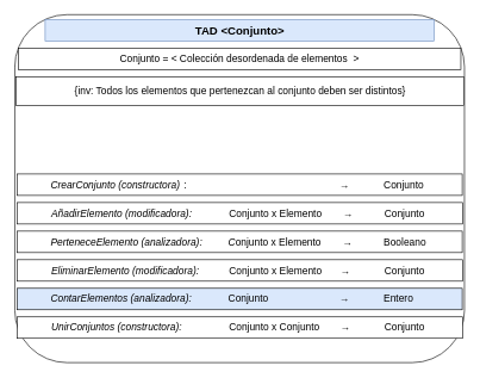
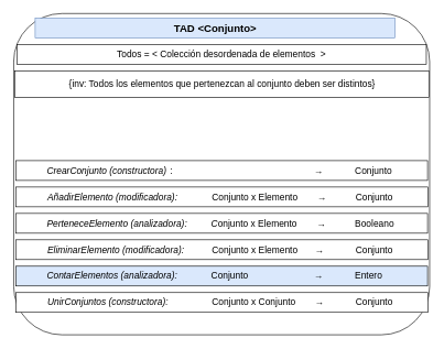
  <mxCell id="0" />
  <mxCell id="1" parent="0" />
  <mxCell id="2" value="" style="rounded=1;whiteSpace=wrap;html=1;" parent="1" vertex="1"><mxGeometry x="20" y="20" width="630" height="487" as="geometry" /></mxCell>
- <mxCell id="3" value="TAD &amp;lt;Conjunto&amp;gt;" style="rounded=0;whiteSpace=wrap;html=1;fontStyle=1;fontSize=16;fillColor=#dae8fc;strokeColor=#6c8ebf;" parent="1" vertex="1"><mxGeometry x="62.5" y="27" width="545" height="30" as="geometry" /></mxCell>
- <mxCell id="4" value="Conjunto = &amp;lt; Colección desordenada de elementos&amp;nbsp; &amp;gt;" style="rounded=0;whiteSpace=wrap;html=1;fontSize=14;" parent="1" vertex="1"><mxGeometry x="25" y="67" width="620" height="30" as="geometry" /></mxCell>
+ <mxCell id="3" value="TAD &amp;lt;Conjunto&amp;gt;" style="rounded=0;whiteSpace=wrap;html=1;fontStyle=1;fontSize=16;fillColor=#dae8fc;strokeColor=#6c8ebf;" parent="1" vertex="1"><mxGeometry x="52.5" y="27" width="545" height="30" as="geometry" /></mxCell>
+ <mxCell id="4" value="Todos = &amp;lt; Colección desordenada de elementos&amp;nbsp; &amp;gt;" style="rounded=0;whiteSpace=wrap;html=1;fontSize=14;" parent="1" vertex="1"><mxGeometry x="25" y="67" width="620" height="30" as="geometry" /></mxCell>
  <mxCell id="5" value="{inv: Todos los elementos que pertenezcan al conjunto deben ser distintos}" style="rounded=0;whiteSpace=wrap;html=1;fontSize=14;" parent="1" vertex="1"><mxGeometry x="21.88" y="107" width="627.5" height="40" as="geometry" /></mxCell>
  <mxCell id="6" value="&lt;i&gt;CrearConjunto (constructora)&lt;/i&gt;&lt;span style=&quot;white-space: pre ; font-size: 14px&quot;&gt;&#09;&lt;/span&gt;:&amp;nbsp; &amp;nbsp; &amp;nbsp; &amp;nbsp;&lt;span style=&quot;white-space: pre&quot;&gt;&#09;&lt;/span&gt;&lt;span style=&quot;white-space: pre&quot;&gt;&#09;&lt;span style=&quot;white-space: pre&quot;&gt;&#09;&lt;span style=&quot;white-space: pre&quot;&gt;&#09;&lt;/span&gt;&lt;span style=&quot;white-space: pre&quot;&gt;&#09;&lt;span style=&quot;white-space: pre;&quot;&gt;&#09;&lt;/span&gt;&lt;/span&gt;&lt;/span&gt;&lt;/span&gt;→ &lt;span style=&quot;white-space: pre&quot;&gt;&#09;&lt;span style=&quot;white-space: pre&quot;&gt;&#09;&lt;/span&gt;C&lt;/span&gt;onjunto&lt;span style=&quot;white-space: pre ; font-size: 14px&quot;&gt;&#09;&lt;/span&gt;" style="rounded=0;whiteSpace=wrap;html=1;fontSize=14;" parent="1" vertex="1"><mxGeometry x="23.13" y="243" width="623.75" height="30" as="geometry" /></mxCell>
  <mxCell id="7" value="&lt;i&gt;AñadirElemento (modificadora):&lt;/i&gt;&lt;span style=&quot;white-space: pre ; font-size: 14px&quot;&gt;&#09;&lt;/span&gt;&lt;span style=&quot;white-space: pre&quot;&gt;&lt;span style=&quot;white-space: pre&quot;&gt;&#09;&lt;/span&gt;Conjunto x E&lt;/span&gt;lemento&amp;nbsp; &amp;nbsp;&lt;span style=&quot;white-space: pre&quot;&gt;&#09;&lt;/span&gt;&amp;nbsp;→ &lt;span style=&quot;white-space: pre&quot;&gt;&#09;&lt;span style=&quot;white-space: pre&quot;&gt;&lt;span style=&quot;white-space: pre&quot;&gt;&#09;&lt;/span&gt;C&lt;/span&gt;o&lt;/span&gt;njunto&lt;span style=&quot;white-space: pre ; font-size: 14px&quot;&gt;&#09;&lt;/span&gt;" style="rounded=0;whiteSpace=wrap;html=1;fontSize=14;" parent="1" vertex="1"><mxGeometry x="23.76" y="283" width="623.75" height="30" as="geometry" /></mxCell>
  <mxCell id="8" value="&lt;i&gt;PerteneceElemento (analizadora):&lt;span style=&quot;white-space: pre&quot;&gt;&#09;&lt;span style=&quot;white-space: pre;&quot;&gt;&#09;&lt;/span&gt;C&lt;/span&gt;&lt;/i&gt;&lt;span style=&quot;white-space: pre&quot;&gt;onjunto x E&lt;/span&gt;lemento&amp;nbsp; &amp;nbsp;&lt;span style=&quot;white-space: pre&quot;&gt;&#09;&lt;/span&gt;&amp;nbsp;→ &lt;span style=&quot;white-space: pre&quot;&gt;&#09;&lt;span style=&quot;white-space: pre&quot;&gt;&#09;&lt;/span&gt;B&lt;/span&gt;ooleano&lt;span style=&quot;white-space: pre ; font-size: 14px&quot;&gt;&#09;&lt;/span&gt;" style="rounded=0;whiteSpace=wrap;html=1;fontSize=14;" parent="1" vertex="1"><mxGeometry x="23.13" y="323" width="623.75" height="30" as="geometry" /></mxCell>
  <mxCell id="9" value="&lt;i&gt;EliminarElemento (modificadora):&lt;/i&gt;&lt;span style=&quot;white-space: pre ; font-size: 14px&quot;&gt;&#09;&lt;span style=&quot;white-space: pre;&quot;&gt;&#09;&lt;/span&gt;&lt;/span&gt;&lt;span style=&quot;white-space: pre&quot;&gt;Conjunto x E&lt;/span&gt;lemento&amp;nbsp; &amp;nbsp;&amp;nbsp;&lt;span style=&quot;white-space: pre&quot;&gt;&#09;&lt;/span&gt;→ &lt;span style=&quot;white-space: pre&quot;&gt;&#09;&lt;span style=&quot;white-space: pre&quot;&gt;&#09;&lt;/span&gt;C&lt;/span&gt;onjunto&lt;span style=&quot;white-space: pre ; font-size: 14px&quot;&gt;&#09;&lt;/span&gt;" style="rounded=0;whiteSpace=wrap;html=1;fontSize=14;" parent="1" vertex="1"><mxGeometry x="23.76" y="363" width="623.75" height="30" as="geometry" /></mxCell>
  <mxCell id="10" value="&lt;i&gt;ContarElementos (analizadora):&lt;/i&gt;&lt;span style=&quot;white-space: pre ; font-size: 14px&quot;&gt;&#09;&lt;/span&gt;&lt;span style=&quot;white-space: pre&quot;&gt;&lt;span style=&quot;white-space: pre&quot;&gt;&#09;&lt;/span&gt;Conjunto&lt;/span&gt;&amp;nbsp; &amp;nbsp;&amp;nbsp;&lt;span style=&quot;white-space: pre&quot;&gt;&#09;&lt;span style=&quot;white-space: pre&quot;&gt;&#09;&lt;/span&gt;&lt;span style=&quot;white-space: pre&quot;&gt;&#09;&lt;/span&gt;&lt;/span&gt;→ &lt;span style=&quot;white-space: pre&quot;&gt;&#09;&lt;span style=&quot;white-space: pre&quot;&gt;&#09;&lt;/span&gt;E&lt;/span&gt;ntero&lt;span style=&quot;white-space: pre ; font-size: 14px&quot;&gt;&#09;&lt;/span&gt;" style="rounded=0;whiteSpace=wrap;html=1;fontSize=14;fillColor=#dae8fc;" parent="1" vertex="1"><mxGeometry x="23.13" y="403" width="623.75" height="30" as="geometry" /></mxCell>
  <mxCell id="11" value="&lt;i&gt;UnirConjuntos (constructora):&lt;/i&gt;&lt;span style=&quot;white-space: pre ; font-size: 14px&quot;&gt;&#09;&lt;/span&gt;&lt;span style=&quot;white-space: pre&quot;&gt;&lt;span style=&quot;white-space: pre&quot;&gt;&#09;&lt;span style=&quot;white-space: pre;&quot;&gt;&#09;&lt;/span&gt;C&lt;/span&gt;onjunto x Conjunto&lt;/span&gt;&amp;nbsp; &amp;nbsp;&amp;nbsp;&lt;span style=&quot;white-space: pre;&quot;&gt;&#09;&lt;/span&gt;→ &lt;span style=&quot;white-space: pre&quot;&gt;&#09;&lt;span style=&quot;white-space: pre;&quot;&gt;&#09;&lt;/span&gt;C&lt;/span&gt;onjunto&lt;span style=&quot;white-space: pre ; font-size: 14px&quot;&gt;&#09;&lt;/span&gt;" style="rounded=0;whiteSpace=wrap;html=1;fontSize=14;" parent="1" vertex="1"><mxGeometry x="23.76" y="443" width="623.75" height="30" as="geometry" /></mxCell>
